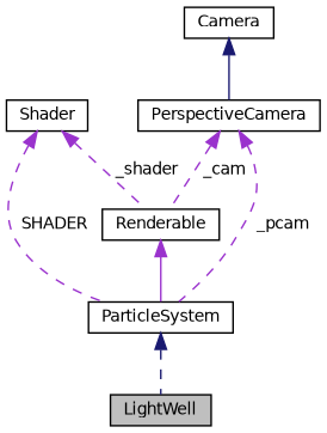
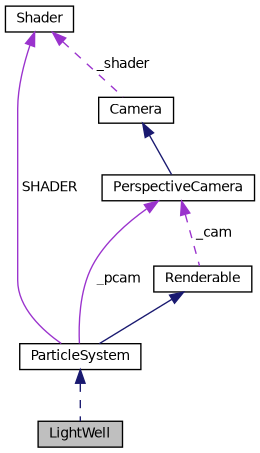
  digraph {
    node [color=black fillcolor=white fontname=Helvetica fontsize=10 shape=record style=filled]
    edge [color=darkorchid3 dir=back fontname=Helvetica fontsize=10 labelfontname=Helvetica labelfontsize=10 style=dashed]
    n1 [fillcolor=grey75 fontcolor=black height=0.2 label=LightWell width=0.4]
    n2 [height=0.2 label=ParticleSystem width=0.4]
    n3 [height=0.2 label=Renderable width=0.4]
    n4 [height=0.2 label=Shader width=0.4]
    n5 [height=0.2 label=Camera width=0.4]
    n6 [height=0.2 label=PerspectiveCamera width=0.4]
    n2 -> n1 [color=midnightblue]
-   n3 -> n2 [style=solid]
-   n4 -> n2 [label=" SHADER"]
-   n4 -> n3 [label=" _shader"]
+   n3 -> n2 [color=midnightblue style=solid]
+   n4 -> n2 [label=" SHADER" style=solid]
+   n4 -> n5 [label=" _shader"]
    n5 -> n6 [color=midnightblue style=solid]
-   n6 -> n2 [label=" _pcam"]
+   n6 -> n2 [label=" _pcam" style=solid]
    n6 -> n3 [label=" _cam"]
  }
